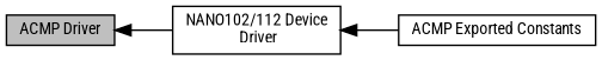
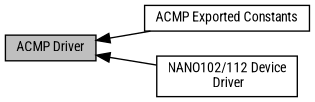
  digraph {
    fontname="Roboto Condensed"
    rankdir=LR
    node [color=black fillcolor=white fontname="Roboto Condensed" fontsize=10 shape=box style=filled]
    edge [dir=back fontname="Roboto Condensed" fontsize=10 labelfontname=Helvetica labelfontsize=10 shape=plaintext style=solid]
    n1 [fillcolor=grey75 fontcolor=black height=0.2 label="ACMP Driver" width=0.4]
    n2 [height=0.2 label="ACMP Exported Constants" width=0.4]
    n3 [height=0.2 label="NANO102/112 Device\l Driver" width=0.4]
-   n3 -> n2
+   n1 -> n2
    n1 -> n3
  }
